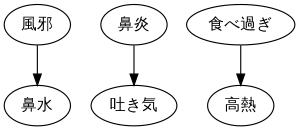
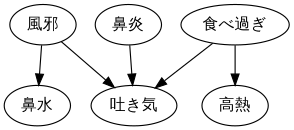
  digraph {
    fontname="PT Serif"
    node [fontname="PT Serif"]
    edge [fontname="PT Serif"]
    "風邪"
    "吐き気"
    "鼻水"
    "食べ過ぎ"
    "高熱"
    "鼻炎"
+   "風邪" -> "吐き気"
    "風邪" -> "鼻水"
+   "食べ過ぎ" -> "吐き気"
    "食べ過ぎ" -> "高熱"
    "鼻炎" -> "吐き気"
  }
